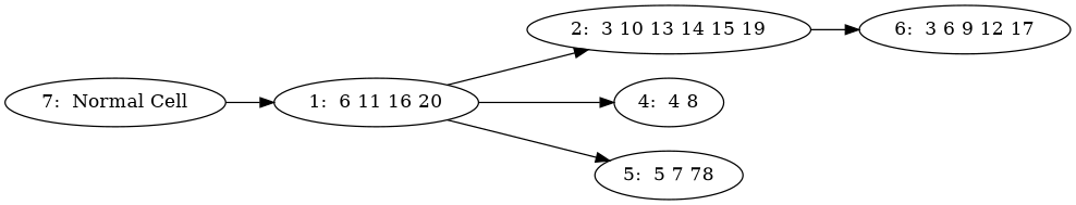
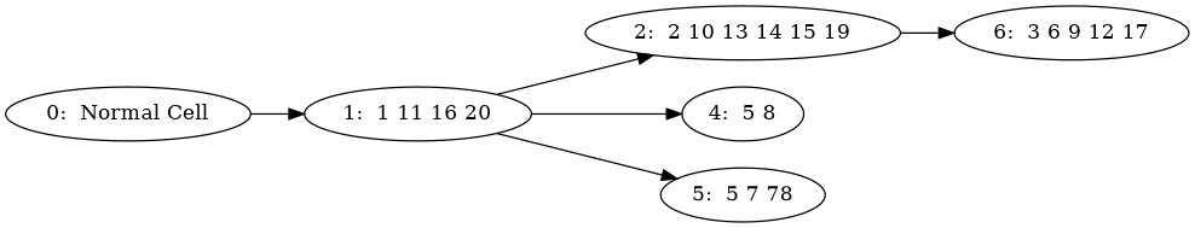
  digraph {
    rankdir=LR
-   "0:  Normal Cell" [label="7:  Normal Cell"]
-   "1:  1 11 16 20" [label="1:  6 11 16 20"]
-   "2:  2 10 13 14 15 19" [label="2:  3 10 13 14 15 19"]
-   "4:  4 8"
+   "0:  Normal Cell"
+   "1:  1 11 16 20"
+   "2:  2 10 13 14 15 19"
+   "4:  4 8" [label="4:  5 8"]
    n5 [label="5:  5 7 78"]
    n6 [label="6:  3 6 9 12 17"]
    "0:  Normal Cell" -> "1:  1 11 16 20"
    "1:  1 11 16 20" -> "2:  2 10 13 14 15 19"
    "1:  1 11 16 20" -> "4:  4 8"
    "1:  1 11 16 20" -> n5
    "2:  2 10 13 14 15 19" -> n6
  }
